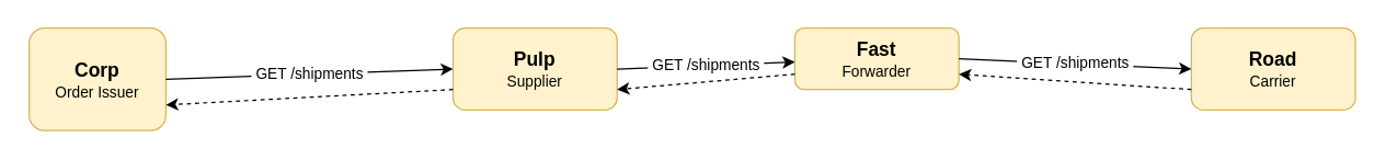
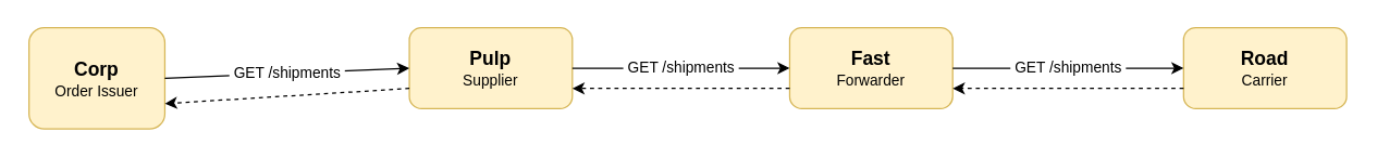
  <mxCell id="0" />
  <mxCell id="1" parent="0" />
  <mxCell id="2" value="&lt;b&gt;&lt;font style=&quot;font-size: 14px;&quot;&gt;Corp&lt;/font&gt;&lt;/b&gt;&lt;br&gt;&lt;font style=&quot;font-size: 11px;&quot;&gt;Order Issuer&lt;/font&gt;" style="rounded=1;whiteSpace=wrap;html=1;fillColor=#fff2cc;strokeColor=#d6b656;verticalAlign=middle;" vertex="1" parent="1"><mxGeometry x="20" y="20" width="100" height="75" as="geometry" /></mxCell>
- <mxCell id="3" value="&lt;b&gt;&lt;font style=&quot;font-size: 14px;&quot;&gt;Pulp&lt;/font&gt;&lt;/b&gt;&lt;br&gt;&lt;font style=&quot;font-size: 11px;&quot;&gt;Supplier&lt;/font&gt;" style="rounded=1;whiteSpace=wrap;html=1;fillColor=#fff2cc;strokeColor=#d6b656;verticalAlign=middle;" vertex="1" parent="1"><mxGeometry x="330" y="20" width="120" height="60" as="geometry" /></mxCell>
+ <mxCell id="3" value="&lt;b&gt;&lt;font style=&quot;font-size: 14px;&quot;&gt;Pulp&lt;/font&gt;&lt;/b&gt;&lt;br&gt;&lt;font style=&quot;font-size: 11px;&quot;&gt;Supplier&lt;/font&gt;" style="rounded=1;whiteSpace=wrap;html=1;fillColor=#fff2cc;strokeColor=#d6b656;verticalAlign=middle;" vertex="1" parent="1"><mxGeometry x="300" y="20" width="120" height="60" as="geometry" /></mxCell>
  <mxCell id="4" value="&amp;nbsp;GET /shipments&amp;nbsp;" style="endArrow=classic;html=1;rounded=0;fontSize=11;exitX=1;exitY=0.5;exitDx=0;exitDy=0;entryX=0;entryY=0.5;entryDx=0;entryDy=0;" edge="1" parent="1" source="2" target="3"><mxGeometry width="50" height="50" relative="1" as="geometry"><mxPoint x="360" y="60" as="sourcePoint" /><mxPoint x="410" y="10" as="targetPoint" /></mxGeometry></mxCell>
  <mxCell id="5" value="" style="endArrow=classic;html=1;rounded=0;fontSize=11;entryX=1;entryY=0.75;entryDx=0;entryDy=0;exitX=0;exitY=0.75;exitDx=0;exitDy=0;dashed=1;" edge="1" parent="1" source="3" target="2"><mxGeometry width="50" height="50" relative="1" as="geometry"><mxPoint x="360" y="60" as="sourcePoint" /><mxPoint x="410" y="10" as="targetPoint" /></mxGeometry></mxCell>
- <mxCell id="6" value="&lt;b&gt;&lt;font style=&quot;font-size: 14px;&quot;&gt;Fast&lt;/font&gt;&lt;/b&gt;&lt;br&gt;&lt;font style=&quot;font-size: 11px;&quot;&gt;Forwarder&lt;/font&gt;" style="rounded=1;whiteSpace=wrap;html=1;fillColor=#fff2cc;strokeColor=#d6b656;verticalAlign=middle;" vertex="1" parent="1"><mxGeometry x="580" y="20" width="120" height="45" as="geometry" /></mxCell>
+ <mxCell id="6" value="&lt;b&gt;&lt;font style=&quot;font-size: 14px;&quot;&gt;Fast&lt;/font&gt;&lt;/b&gt;&lt;br&gt;&lt;font style=&quot;font-size: 11px;&quot;&gt;Forwarder&lt;/font&gt;" style="rounded=1;whiteSpace=wrap;html=1;fillColor=#fff2cc;strokeColor=#d6b656;verticalAlign=middle;" vertex="1" parent="1"><mxGeometry x="580" y="20" width="120" height="60" as="geometry" /></mxCell>
  <mxCell id="7" value="&amp;nbsp;GET /shipments&amp;nbsp;" style="endArrow=classic;html=1;rounded=0;fontSize=11;exitX=1;exitY=0.5;exitDx=0;exitDy=0;" edge="1" parent="1" source="3" target="6"><mxGeometry width="50" height="50" relative="1" as="geometry"><mxPoint x="150" y="60" as="sourcePoint" /><mxPoint x="310" y="60" as="targetPoint" /></mxGeometry></mxCell>
  <mxCell id="8" value="" style="endArrow=classic;html=1;rounded=0;fontSize=11;entryX=1;entryY=0.75;entryDx=0;entryDy=0;exitX=0;exitY=0.75;exitDx=0;exitDy=0;dashed=1;" edge="1" parent="1" source="6" target="3"><mxGeometry width="50" height="50" relative="1" as="geometry"><mxPoint x="310" y="75" as="sourcePoint" /><mxPoint x="150" y="75" as="targetPoint" /></mxGeometry></mxCell>
  <mxCell id="9" value="&lt;b&gt;&lt;font style=&quot;font-size: 14px;&quot;&gt;Road&lt;/font&gt;&lt;/b&gt;&lt;br&gt;&lt;font style=&quot;font-size: 11px;&quot;&gt;Carrier&lt;/font&gt;" style="rounded=1;whiteSpace=wrap;html=1;fillColor=#fff2cc;strokeColor=#d6b656;verticalAlign=middle;" vertex="1" parent="1"><mxGeometry x="870" y="20" width="120" height="60" as="geometry" /></mxCell>
  <mxCell id="10" value="&amp;nbsp;GET /shipments&amp;nbsp;" style="endArrow=classic;html=1;rounded=0;fontSize=11;exitX=1;exitY=0.5;exitDx=0;exitDy=0;entryX=0;entryY=0.5;entryDx=0;entryDy=0;" edge="1" parent="1" source="6" target="9"><mxGeometry width="50" height="50" relative="1" as="geometry"><mxPoint x="430" y="60" as="sourcePoint" /><mxPoint x="590" y="60" as="targetPoint" /></mxGeometry></mxCell>
  <mxCell id="11" value="" style="endArrow=classic;html=1;rounded=0;fontSize=11;exitX=0;exitY=0.75;exitDx=0;exitDy=0;dashed=1;entryX=1;entryY=0.75;entryDx=0;entryDy=0;" edge="1" parent="1" source="9" target="6"><mxGeometry width="50" height="50" relative="1" as="geometry"><mxPoint x="590" y="75" as="sourcePoint" /><mxPoint x="730" y="140" as="targetPoint" /></mxGeometry></mxCell>
